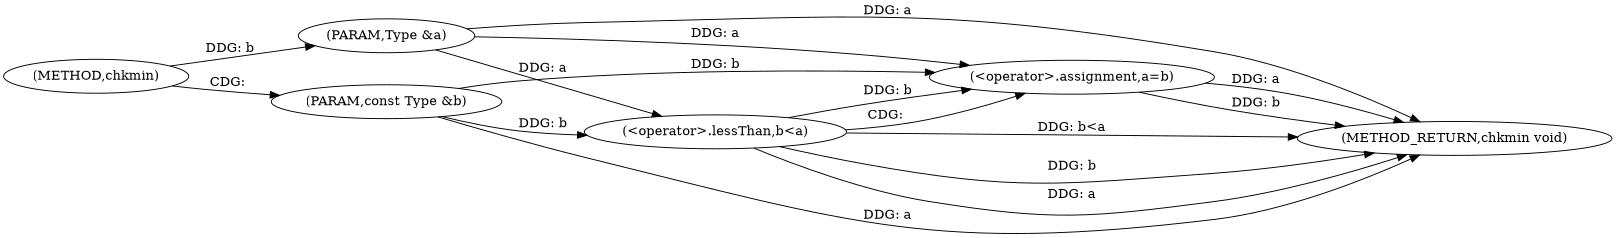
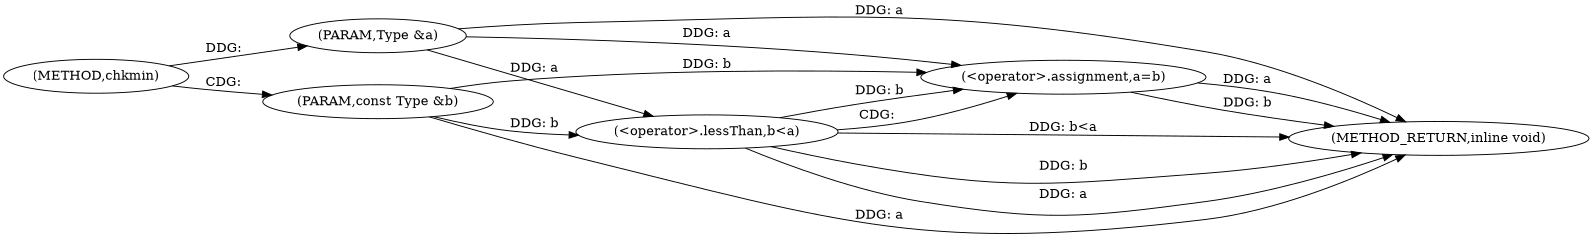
  digraph {
    rankdir=LR
    n1 [label="(METHOD,chkmin)"]
    n2 [label="(PARAM,Type &a)"]
    n3 [label="(PARAM,const Type &b)"]
    n4 [label="(<operator>.lessThan,b<a)"]
    n5 [label="(<operator>.assignment,a=b)"]
-   n6 [label="(METHOD_RETURN,chkmin void)"]
-   n1 -> n2 [label="DDG: b"]
+   n6 [label="(METHOD_RETURN,inline void)"]
+   n1 -> n2 [label="DDG: "]
    n1 -> n3 [label="CDG: "]
    n2 -> n4 [label="DDG: a"]
    n2 -> n5 [label="DDG: a"]
    n2 -> n6 [label="DDG: a"]
    n3 -> n4 [label="DDG: b"]
    n3 -> n5 [label="DDG: b"]
    n3 -> n6 [label="DDG: a"]
    n4 -> n5 [label="DDG: b"]
    n4 -> n5 [label="CDG: "]
    n4 -> n6 [label="DDG: b"]
    n4 -> n6 [label="DDG: a"]
    n4 -> n6 [label="DDG: b<a"]
    n5 -> n6 [label="DDG: a"]
    n5 -> n6 [label="DDG: b"]
  }
